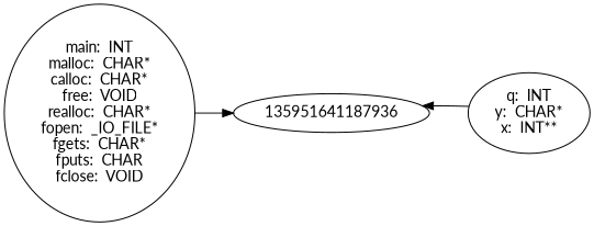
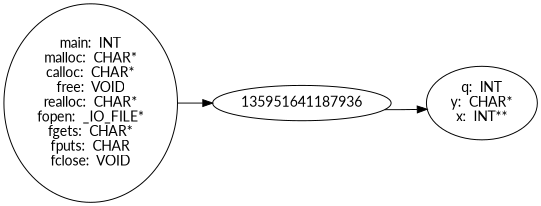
  digraph {
    rankdir=LR
    fontname=Lato
    node [fontname=Lato]
    edge [fontname=Lato]
    n1 [label="main:  INT\nmalloc:  CHAR*\ncalloc:  CHAR*\nfree:  VOID\nrealloc:  CHAR*\nfopen:  _IO_FILE*\nfgets:  CHAR*\nfputs:  CHAR\nfclose:  VOID"]
    135951641187936
    n3 [label="q:  INT\ny:  CHAR*\nx:  INT**"]
    n1 -> 135951641187936
-   n3 -> 135951641187936
+   135951641187936 -> n3
  }
